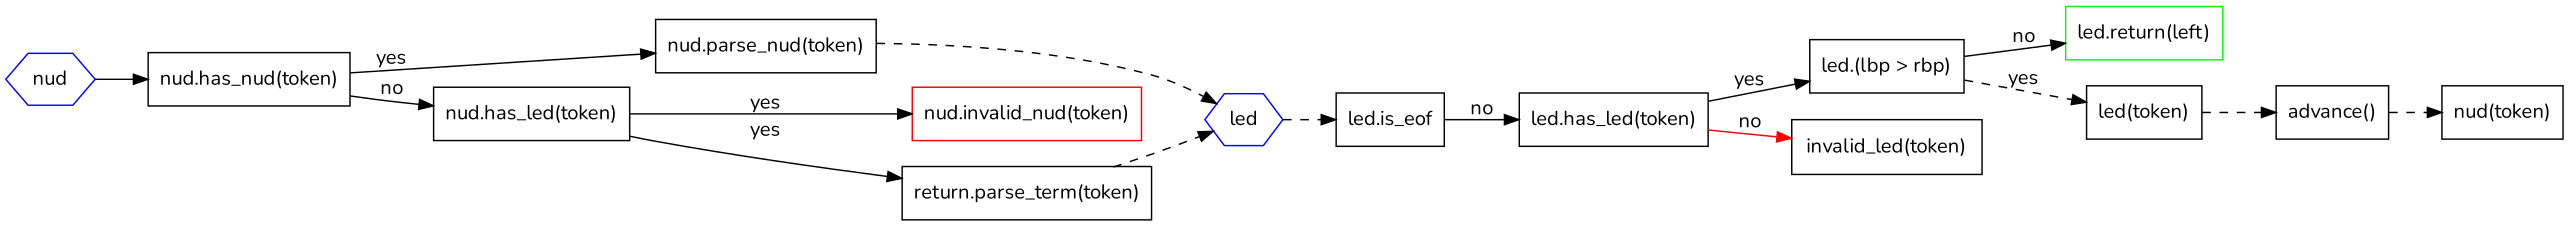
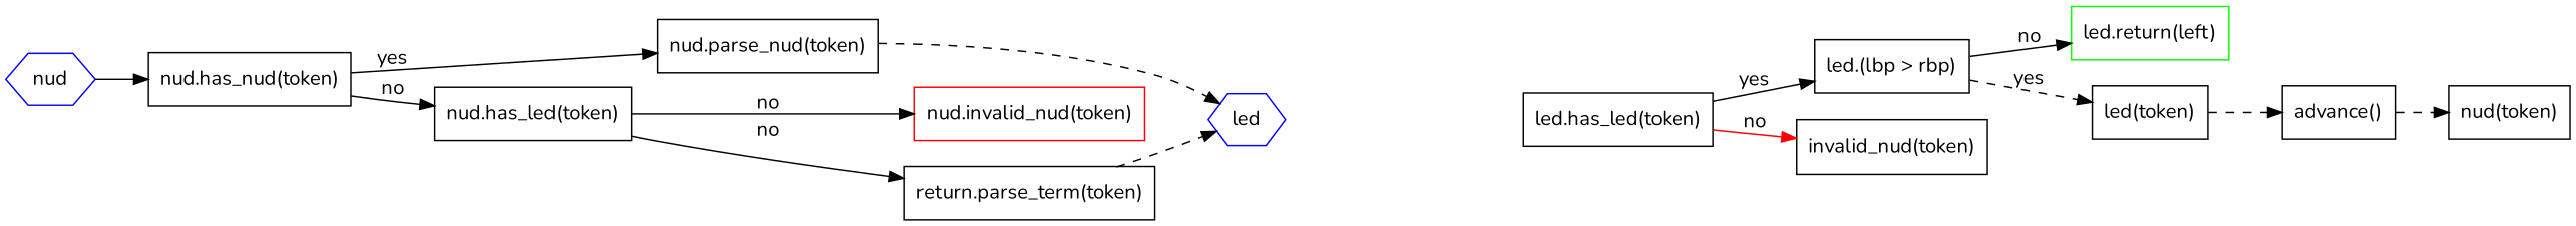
  digraph {
    fontname=Nunito
    rankdir=LR
    node [fontname=Nunito shape=record]
    edge [fontname=Nunito]
    nud [color=Blue shape=hexagon]
    "nud.has_nud(token)"
    "nud.parse_nud(token)"
    "nud.has_led(token)"
    led [color=Blue shape=hexagon]
-   "led.is_eof"
    "led.has_led(token)"
    n8 [color=Red label="nud.invalid_nud(token)"]
    n9 [color=Green label="led.return(left)"]
    n10 [label="return.parse_term(token)"]
    "led.(lbp > rbp)"
-   "invalid_led(token)"
+   "invalid_led(token)" [label="invalid_nud(token)"]
    "led(token)"
    "advance()"
    "nud(token)"
    nud -> "nud.has_nud(token)" [style=solid]
    "nud.has_nud(token)" -> "nud.parse_nud(token)" [label=yes]
    "nud.has_nud(token)" -> "nud.has_led(token)" [label=no]
    "nud.parse_nud(token)" -> led [style=dashed]
-   "nud.has_led(token)" -> n8 [label=yes]
-   "nud.has_led(token)" -> n10 [label=yes]
-   led -> "led.is_eof" [style=dashed]
-   "led.is_eof" -> "led.has_led(token)" [label=no]
+   "nud.has_led(token)" -> n8 [label=no]
+   "nud.has_led(token)" -> n10 [label=no]
    "led.has_led(token)" -> "led.(lbp > rbp)" [label=yes]
    "led.has_led(token)" -> "invalid_led(token)" [color=Red label=no]
    n10 -> led [style=dashed]
    "led.(lbp > rbp)" -> n9 [label=no]
    "led.(lbp > rbp)" -> "led(token)" [label=yes style=dashed]
    "led(token)" -> "advance()" [style=dashed]
    "advance()" -> "nud(token)" [style=dashed]
  }
